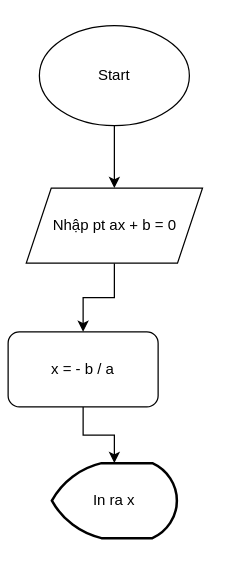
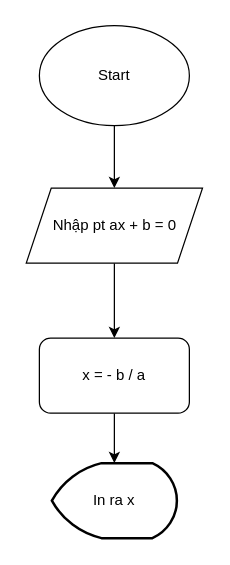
  <mxCell id="0" />
  <mxCell id="1" parent="0" />
  <mxCell id="2" value="" style="edgeStyle=orthogonalEdgeStyle;rounded=0;orthogonalLoop=1;jettySize=auto;html=1;" edge="1" parent="1" source="3" target="5"><mxGeometry relative="1" as="geometry" /></mxCell>
  <mxCell id="3" value="Start" style="ellipse;whiteSpace=wrap;html=1;" vertex="1" parent="1"><mxGeometry x="31" y="20" width="120" height="80" as="geometry" /></mxCell>
  <mxCell id="4" value="" style="edgeStyle=orthogonalEdgeStyle;rounded=0;orthogonalLoop=1;jettySize=auto;html=1;" edge="1" parent="1" source="5" target="7"><mxGeometry relative="1" as="geometry" /></mxCell>
  <mxCell id="5" value="Nhập pt ax + b = 0" style="shape=parallelogram;perimeter=parallelogramPerimeter;whiteSpace=wrap;html=1;fixedSize=1;" vertex="1" parent="1"><mxGeometry x="20.5" y="150" width="141" height="60" as="geometry" /></mxCell>
  <mxCell id="6" value="" style="edgeStyle=orthogonalEdgeStyle;rounded=0;orthogonalLoop=1;jettySize=auto;html=1;" edge="1" parent="1" source="7" target="8"><mxGeometry relative="1" as="geometry" /></mxCell>
- <mxCell id="7" value="x = - b / a" style="rounded=1;whiteSpace=wrap;html=1;" vertex="1" parent="1"><mxGeometry x="6" y="265" width="120" height="60" as="geometry" /></mxCell>
+ <mxCell id="7" value="x = - b / a" style="rounded=1;whiteSpace=wrap;html=1;" vertex="1" parent="1"><mxGeometry x="31" y="270" width="120" height="60" as="geometry" /></mxCell>
  <mxCell id="8" value="In ra x" style="strokeWidth=2;html=1;shape=mxgraph.flowchart.display;whiteSpace=wrap;" vertex="1" parent="1"><mxGeometry x="41" y="370" width="100" height="60" as="geometry" /></mxCell>
